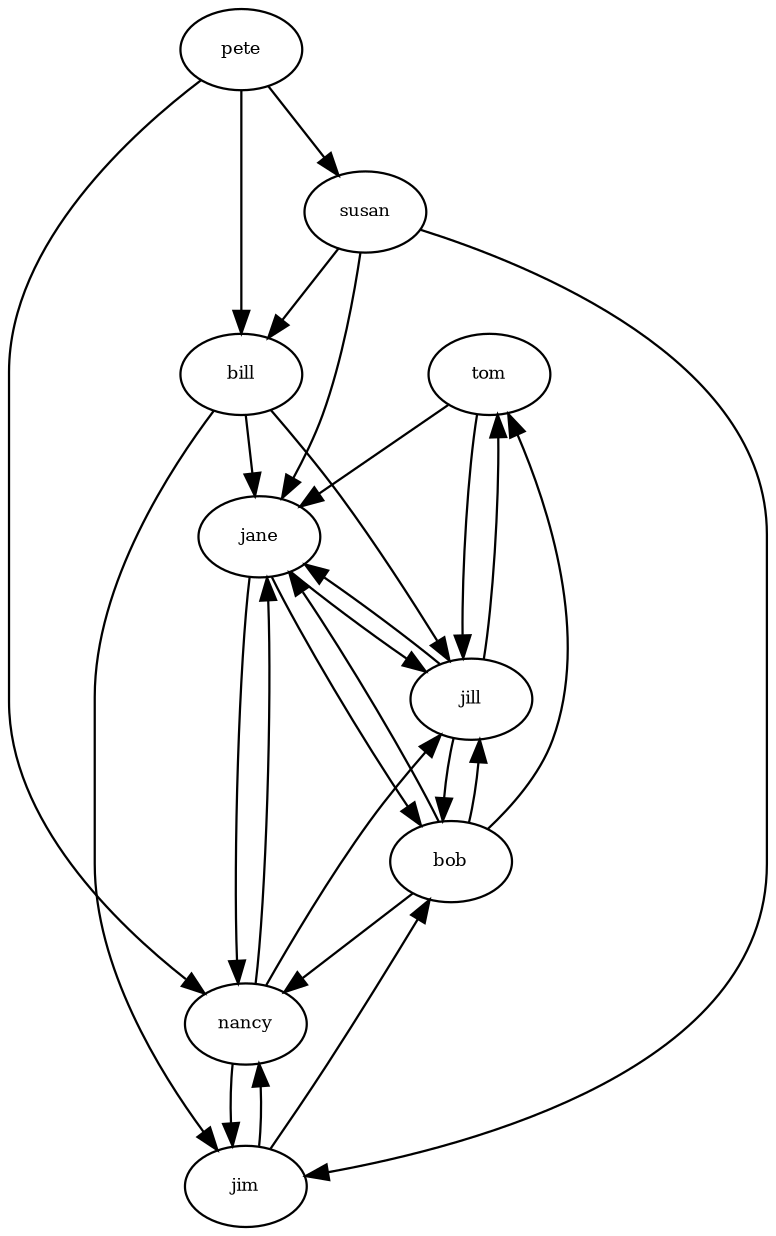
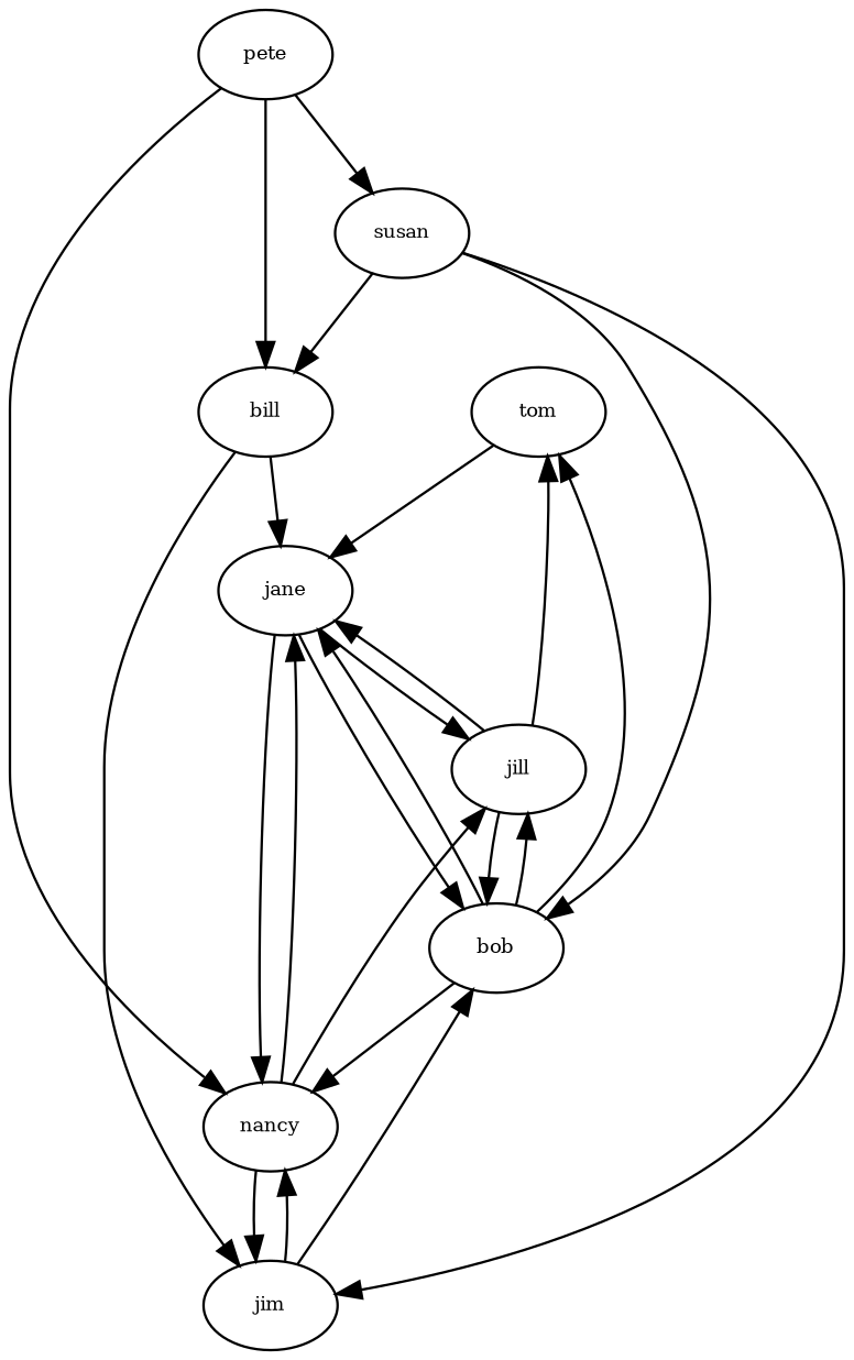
  digraph {
    node [fontsize=8]
    edge [fontsize=8]
    n1 [label=tom]
    n2 [label=jane]
    n3 [label=jill]
    n4 [label=bob]
    n5 [label=nancy]
    n6 [label=bill]
    n7 [label=jim]
    n8 [label=susan]
    n9 [label=pete]
    n1 -> n2
-   n1 -> n3
    n2 -> n3
    n2 -> n4
    n2 -> n5
    n3 -> n1
    n3 -> n2
    n3 -> n4
    n4 -> n1
    n4 -> n2
    n4 -> n3
    n4 -> n5
    n5 -> n2
    n5 -> n3
    n5 -> n7
    n6 -> n2
-   n6 -> n3
    n6 -> n7
    n7 -> n4
    n7 -> n5
-   n8 -> n2
+   n8 -> n4
    n8 -> n6
    n8 -> n7
    n9 -> n5
    n9 -> n6
    n9 -> n8
  }
